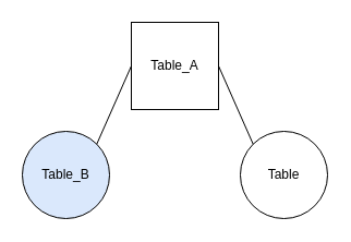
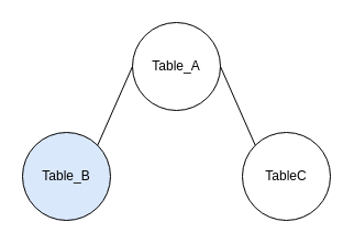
  <mxCell id="0" />
  <mxCell id="1" parent="0" />
- <mxCell id="2" value="Table_A" style="whiteSpace=wrap;html=1;aspect=fixed;rounded=0;" parent="1" vertex="1"><mxGeometry x="120" y="20" width="80" height="80" as="geometry" /></mxCell>
+ <mxCell id="2" value="Table_A" style="ellipse;whiteSpace=wrap;html=1;aspect=fixed;" parent="1" vertex="1"><mxGeometry x="120" y="20" width="80" height="80" as="geometry" /></mxCell>
  <mxCell id="3" value="Table_B" style="ellipse;whiteSpace=wrap;html=1;aspect=fixed;fillColor=#dae8fc;" parent="1" vertex="1"><mxGeometry x="20" y="120" width="80" height="80" as="geometry" /></mxCell>
- <mxCell id="4" value="Table" style="ellipse;whiteSpace=wrap;html=1;aspect=fixed;" parent="1" vertex="1"><mxGeometry x="220" y="120" width="80" height="80" as="geometry" /></mxCell>
+ <mxCell id="4" value="TableC" style="ellipse;whiteSpace=wrap;html=1;aspect=fixed;" parent="1" vertex="1"><mxGeometry x="220" y="120" width="80" height="80" as="geometry" /></mxCell>
  <mxCell id="5" value="" style="endArrow=none;html=1;entryX=0;entryY=0.5;entryDx=0;entryDy=0;exitX=1;exitY=0;exitDx=0;exitDy=0;" parent="1" source="3" target="2" edge="1"><mxGeometry width="50" height="50" relative="1" as="geometry"><mxPoint x="20" y="150" as="sourcePoint" /><mxPoint x="70" y="100" as="targetPoint" /></mxGeometry></mxCell>
  <mxCell id="6" value="" style="endArrow=none;html=1;entryX=1;entryY=0.5;entryDx=0;entryDy=0;exitX=0;exitY=0;exitDx=0;exitDy=0;" parent="1" source="4" target="2" edge="1"><mxGeometry width="50" height="50" relative="1" as="geometry"><mxPoint x="114.004" y="171.716" as="sourcePoint" /><mxPoint x="219.72" y="90" as="targetPoint" /></mxGeometry></mxCell>
